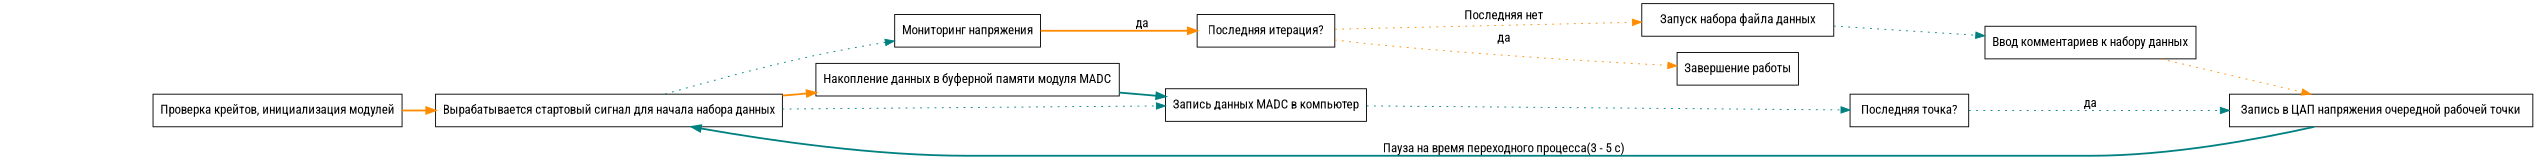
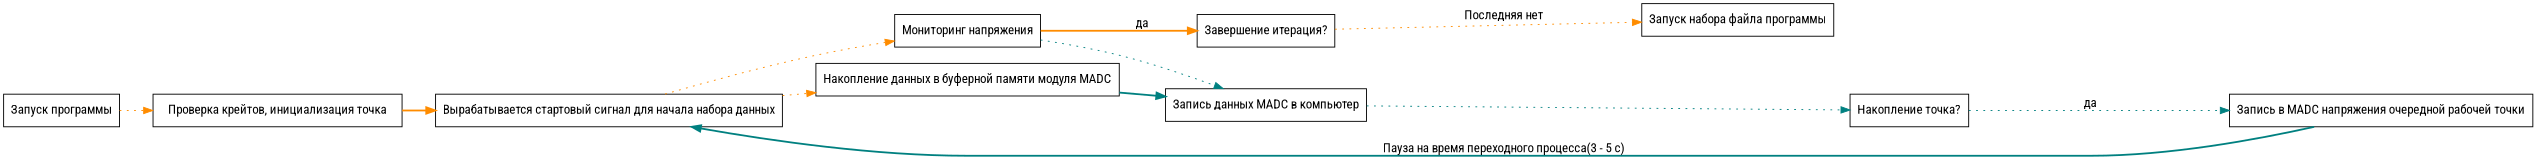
  digraph {
    fontname="Roboto Condensed"
    rankdir=LR
    node [fontname="Roboto Condensed" shape=box]
    edge [color=darkorange fontname="Roboto Condensed" style=dotted]
-   "Проверка крейтов, инициализация модулей"
+   "Запуск программы"
+   "Проверка крейтов, инициализация модулей" [label="Проверка крейтов, инициализация точка"]
    "Вырабатывается стартовый сигнал для начала набора данных"
-   "Запуск набора файла данных"
-   "Ввод комментариев к набору данных"
-   "Запись в ЦАП напряжения очередной рабочей точки"
+   "Запуск набора файла данных" [label="Запуск набора файла программы"]
+   "Запись в ЦАП напряжения очередной рабочей точки" [label="Запись в MADC напряжения очередной рабочей точки"]
    "Накопление данных в буферной памяти модуля MADC"
    "Мониторинг напряжения"
    "Запись данных MADC в компьютер"
-   "Последняя итерация?"
-   "Последняя точка?"
-   "Завершение работы"
+   "Последняя итерация?" [label="Завершение итерация?"]
+   "Последняя точка?" [label="Накопление точка?"]
+   "Запуск программы" -> "Проверка крейтов, инициализация модулей"
    "Проверка крейтов, инициализация модулей" -> "Вырабатывается стартовый сигнал для начала набора данных" [style=bold]
-   "Вырабатывается стартовый сигнал для начала набора данных" -> "Накопление данных в буферной памяти модуля MADC" [style=bold]
-   "Вырабатывается стартовый сигнал для начала набора данных" -> "Мониторинг напряжения" [color=teal]
-   "Запуск набора файла данных" -> "Ввод комментариев к набору данных" [color=teal]
-   "Ввод комментариев к набору данных" -> "Запись в ЦАП напряжения очередной рабочей точки"
+   "Вырабатывается стартовый сигнал для начала набора данных" -> "Накопление данных в буферной памяти модуля MADC"
+   "Вырабатывается стартовый сигнал для начала набора данных" -> "Мониторинг напряжения"
    "Запись в ЦАП напряжения очередной рабочей точки" -> "Вырабатывается стартовый сигнал для начала набора данных" [color=teal label="Пауза на время переходного процесса(3 - 5 с)" style=bold]
    "Накопление данных в буферной памяти модуля MADC" -> "Запись данных MADC в компьютер" [color=teal style=bold]
-   "Вырабатывается стартовый сигнал для начала набора данных" -> "Запись данных MADC в компьютер" [color=teal]
+   "Мониторинг напряжения" -> "Запись данных MADC в компьютер" [color=teal]
    "Мониторинг напряжения" -> "Последняя итерация?" [label="да" style=bold]
    "Запись данных MADC в компьютер" -> "Последняя точка?" [color=teal]
    "Последняя итерация?" -> "Запуск набора файла данных" [label="Последняя нет"]
-   "Последняя итерация?" -> "Завершение работы" [label="да"]
    "Последняя точка?" -> "Запись в ЦАП напряжения очередной рабочей точки" [color=teal label="да"]
  }
